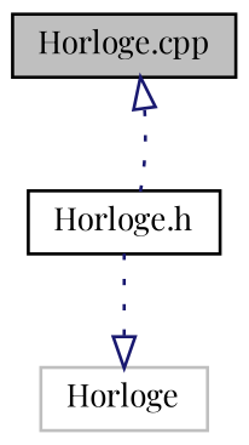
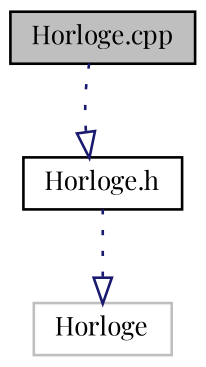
  digraph {
    fontname="Playfair Display"
    node [color=black fillcolor=white fontname="Playfair Display" fontsize=10 shape=record style=filled]
    edge [arrowhead=onormal color=midnightblue fontname="Playfair Display" fontsize=10 labelfontname=Helvetica labelfontsize=10 style=dotted]
    n1 [fillcolor=grey75 fontcolor=black height=0.2 label="Horloge.cpp" width=0.4]
    n2 [height=0.2 label="Horloge.h" width=0.4]
    n3 [color=grey75 height=0.2 label=Horloge width=0.4]
-   n2 -> n1
+   n1 -> n2
    n2 -> n3
  }
